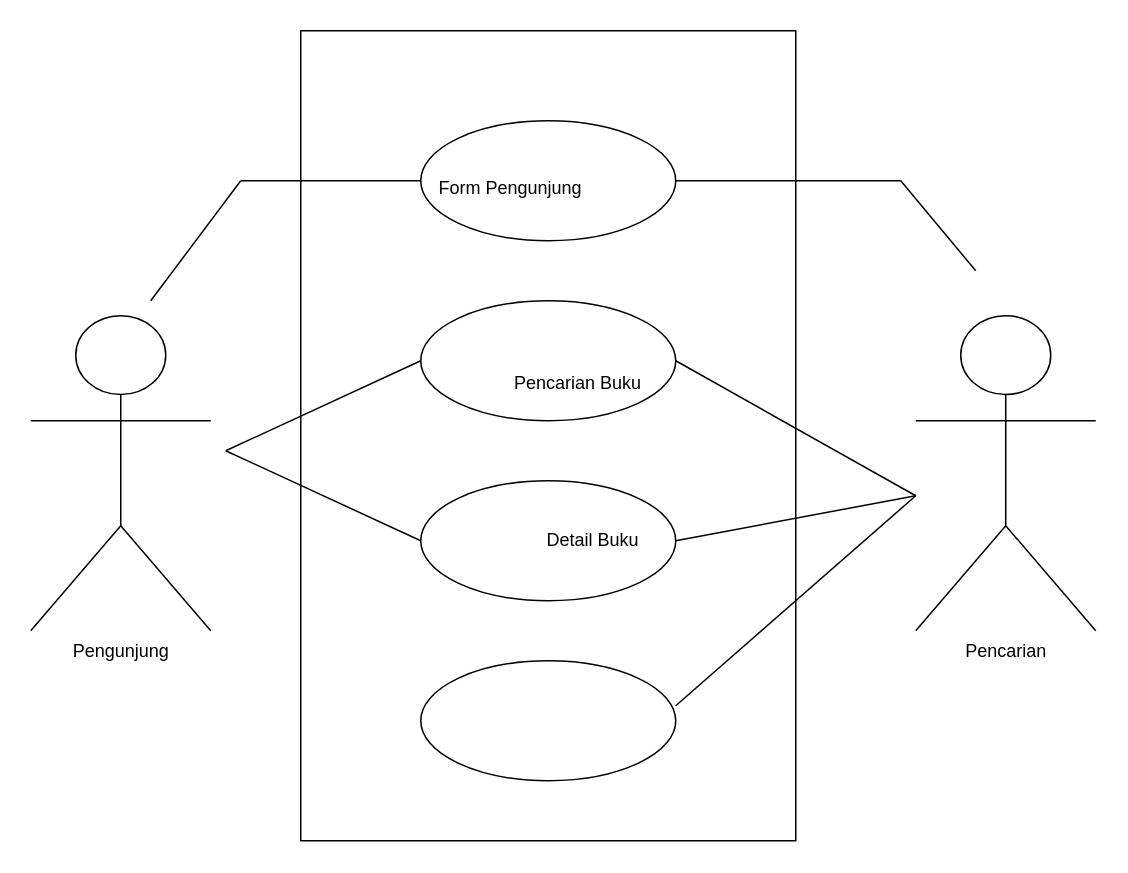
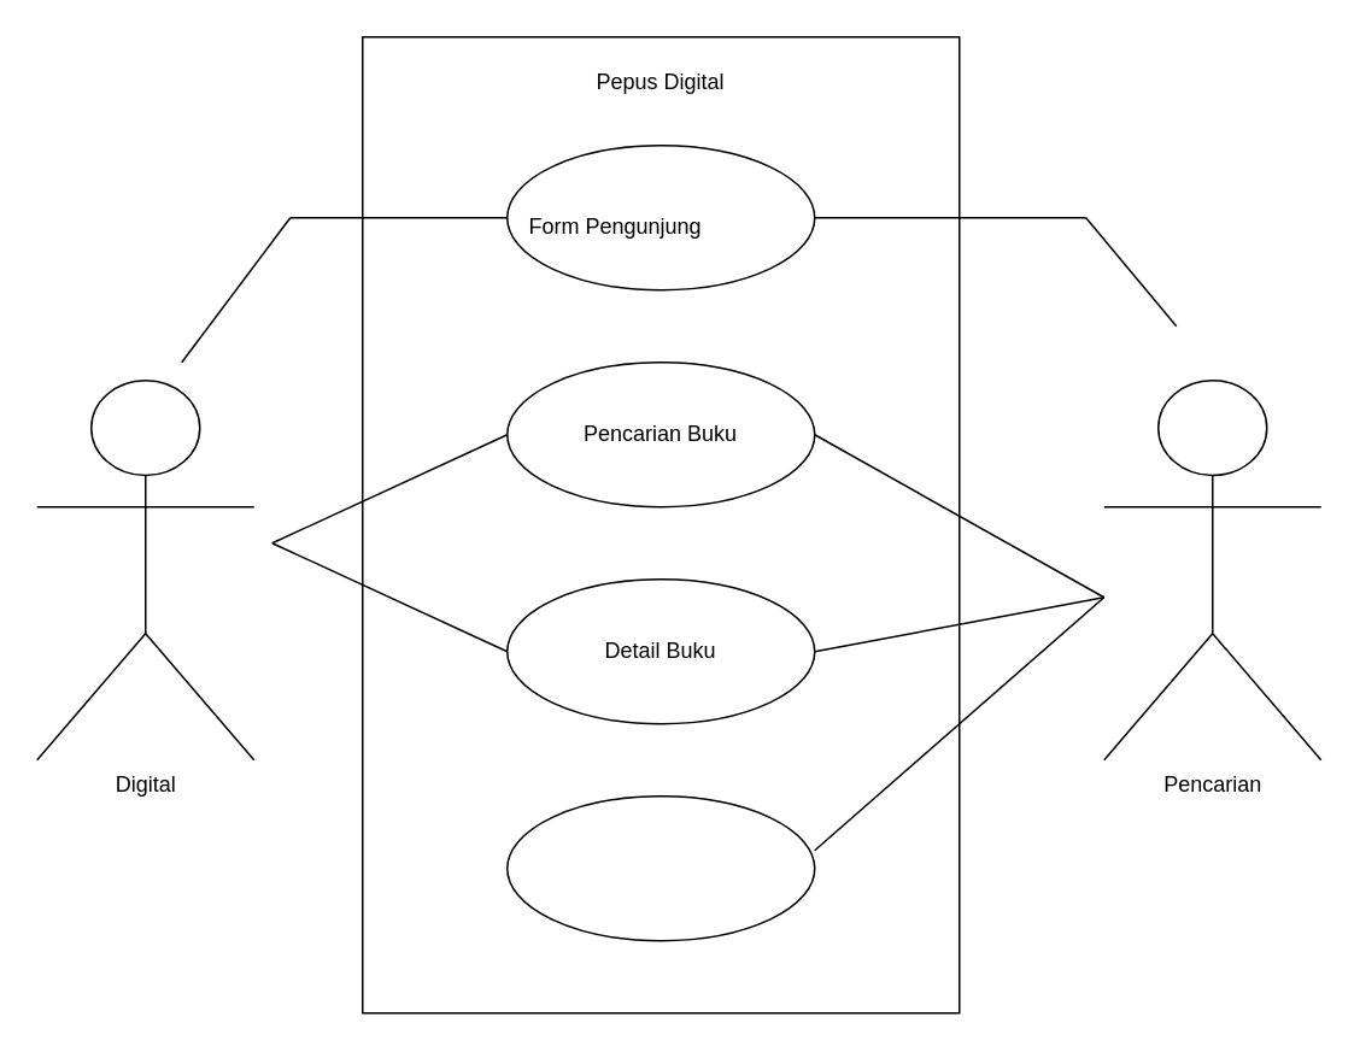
  <mxCell id="0" />
  <mxCell id="1" parent="0" />
  <mxCell id="2" value="" style="rounded=0;whiteSpace=wrap;html=1;" vertex="1" parent="1"><mxGeometry x="200" y="20" width="330" height="540" as="geometry" /></mxCell>
- <mxCell id="4" value="Pengunjung" style="shape=umlActor;verticalLabelPosition=bottom;verticalAlign=top;html=1;outlineConnect=0;" vertex="1" parent="1"><mxGeometry x="20" y="210" width="120" height="210" as="geometry" /></mxCell>
+ <mxCell id="3" value="Pepus Digital" style="text;html=1;strokeColor=none;fillColor=none;align=center;verticalAlign=middle;whiteSpace=wrap;rounded=0;" vertex="1" parent="1"><mxGeometry x="300" y="20" width="130" height="50" as="geometry" /></mxCell>
+ <mxCell id="4" value="Digital" style="shape=umlActor;verticalLabelPosition=bottom;verticalAlign=top;html=1;outlineConnect=0;" vertex="1" parent="1"><mxGeometry x="20" y="210" width="120" height="210" as="geometry" /></mxCell>
  <mxCell id="5" value="Pencarian" style="shape=umlActor;verticalLabelPosition=bottom;verticalAlign=top;html=1;outlineConnect=0;" vertex="1" parent="1"><mxGeometry x="610" y="210" width="120" height="210" as="geometry" /></mxCell>
  <mxCell id="6" value="" style="ellipse;whiteSpace=wrap;html=1;" vertex="1" parent="1"><mxGeometry x="280" y="80" width="170" height="80" as="geometry" /></mxCell>
  <mxCell id="7" value="" style="ellipse;whiteSpace=wrap;html=1;" vertex="1" parent="1"><mxGeometry x="280" y="200" width="170" height="80" as="geometry" /></mxCell>
  <mxCell id="8" value="" style="ellipse;whiteSpace=wrap;html=1;" vertex="1" parent="1"><mxGeometry x="280" y="320" width="170" height="80" as="geometry" /></mxCell>
  <mxCell id="9" value="" style="ellipse;whiteSpace=wrap;html=1;" vertex="1" parent="1"><mxGeometry x="280" y="440" width="170" height="80" as="geometry" /></mxCell>
  <mxCell id="10" value="Form Pengunjung" style="text;html=1;strokeColor=none;fillColor=none;align=center;verticalAlign=middle;whiteSpace=wrap;rounded=0;" vertex="1" parent="1"><mxGeometry x="290" y="110" width="100" height="30" as="geometry" /></mxCell>
- <mxCell id="11" value="Pencarian Buku" style="text;html=1;strokeColor=none;fillColor=none;align=center;verticalAlign=middle;whiteSpace=wrap;rounded=0;" vertex="1" parent="1"><mxGeometry x="335" y="240" width="100" height="30" as="geometry" /></mxCell>
- <mxCell id="12" value="Detail Buku" style="text;html=1;strokeColor=none;fillColor=none;align=center;verticalAlign=middle;whiteSpace=wrap;rounded=0;" vertex="1" parent="1"><mxGeometry x="355" y="345" width="80" height="30" as="geometry" /></mxCell>
+ <mxCell id="11" value="Pencarian Buku" style="text;html=1;strokeColor=none;fillColor=none;align=center;verticalAlign=middle;whiteSpace=wrap;rounded=0;" vertex="1" parent="1"><mxGeometry x="315" y="225" width="100" height="30" as="geometry" /></mxCell>
+ <mxCell id="12" value="Detail Buku" style="text;html=1;strokeColor=none;fillColor=none;align=center;verticalAlign=middle;whiteSpace=wrap;rounded=0;" vertex="1" parent="1"><mxGeometry x="325" y="345" width="80" height="30" as="geometry" /></mxCell>
  <mxCell id="13" value="" style="endArrow=none;html=1;rounded=0;" edge="1" parent="1"><mxGeometry width="50" height="50" relative="1" as="geometry"><mxPoint x="100" y="200" as="sourcePoint" /><mxPoint x="160" y="120" as="targetPoint" /></mxGeometry></mxCell>
  <mxCell id="14" value="" style="endArrow=none;html=1;rounded=0;" edge="1" parent="1" source="6"><mxGeometry width="50" height="50" relative="1" as="geometry"><mxPoint x="110" y="210" as="sourcePoint" /><mxPoint x="160" y="120" as="targetPoint" /></mxGeometry></mxCell>
  <mxCell id="15" value="" style="endArrow=none;html=1;rounded=0;" edge="1" parent="1"><mxGeometry width="50" height="50" relative="1" as="geometry"><mxPoint x="600" y="120" as="sourcePoint" /><mxPoint x="650" y="180" as="targetPoint" /><Array as="points" /></mxGeometry></mxCell>
  <mxCell id="16" value="" style="endArrow=none;html=1;rounded=0;entryX=1;entryY=0.5;entryDx=0;entryDy=0;" edge="1" parent="1" target="6"><mxGeometry width="50" height="50" relative="1" as="geometry"><mxPoint x="600" y="120" as="sourcePoint" /><mxPoint x="600" y="70" as="targetPoint" /><Array as="points"><mxPoint x="600" y="120" /></Array></mxGeometry></mxCell>
  <mxCell id="17" value="" style="endArrow=none;html=1;rounded=0;entryX=0;entryY=0.5;entryDx=0;entryDy=0;" edge="1" parent="1" target="7"><mxGeometry width="50" height="50" relative="1" as="geometry"><mxPoint x="150" y="300" as="sourcePoint" /><mxPoint x="380" y="270" as="targetPoint" /></mxGeometry></mxCell>
  <mxCell id="18" value="" style="endArrow=none;html=1;rounded=0;entryX=0;entryY=0.5;entryDx=0;entryDy=0;" edge="1" parent="1" target="8"><mxGeometry width="50" height="50" relative="1" as="geometry"><mxPoint x="150" y="300" as="sourcePoint" /><mxPoint x="290" y="250" as="targetPoint" /></mxGeometry></mxCell>
  <mxCell id="19" value="" style="endArrow=none;html=1;rounded=0;entryX=1;entryY=0.5;entryDx=0;entryDy=0;" edge="1" parent="1" target="7"><mxGeometry width="50" height="50" relative="1" as="geometry"><mxPoint x="610" y="330" as="sourcePoint" /><mxPoint x="380" y="270" as="targetPoint" /></mxGeometry></mxCell>
  <mxCell id="20" value="" style="endArrow=none;html=1;rounded=0;entryX=1;entryY=0.5;entryDx=0;entryDy=0;" edge="1" parent="1" target="8"><mxGeometry width="50" height="50" relative="1" as="geometry"><mxPoint x="610" y="330" as="sourcePoint" /><mxPoint x="460" y="250" as="targetPoint" /></mxGeometry></mxCell>
  <mxCell id="21" value="" style="endArrow=none;html=1;rounded=0;entryX=1;entryY=0.375;entryDx=0;entryDy=0;entryPerimeter=0;" edge="1" parent="1" target="9"><mxGeometry width="50" height="50" relative="1" as="geometry"><mxPoint x="610" y="330" as="sourcePoint" /><mxPoint x="460" y="370" as="targetPoint" /></mxGeometry></mxCell>
